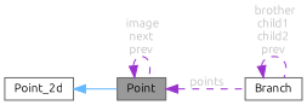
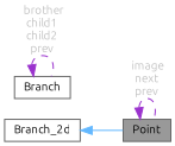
  digraph {
    fontname=Ubuntu
    rankdir=LR
    node [color=gray40 fillcolor=white fontname=Ubuntu fontsize=10 shape=box style=filled]
    edge [color=darkorchid3 dir=back fontcolor=grey fontname=Ubuntu fontsize=10 labelfontname=Helvetica labelfontsize=10 style=dashed]
    n1 [fillcolor=grey60 fontcolor=black height=0.2 label=Point width=0.4]
    n2 [height=0.2 label=Branch width=0.4]
-   n3 [height=0.2 label=Point_2d width=0.4]
+   n3 [height=0.2 label=Branch_2d width=0.4]
    n1 -> n1 [label=" image\nnext\nprev"]
-   n1 -> n2 [label=" points"]
    n2 -> n2 [label=" brother\nchild1\nchild2\nprev"]
    n3 -> n1 [color=steelblue1 style=solid fontcolor=""]
  }
